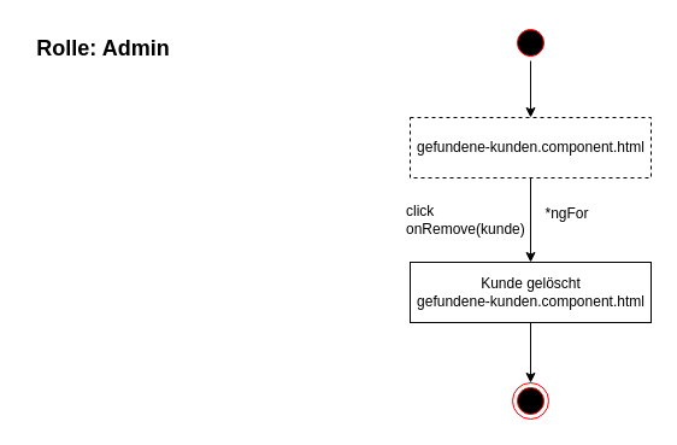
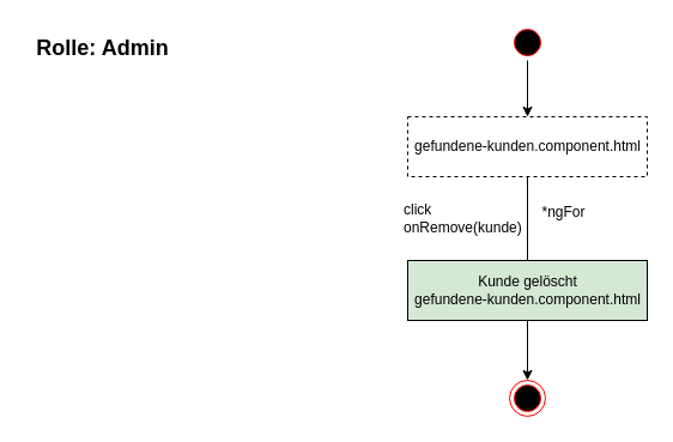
  <mxCell id="0" />
  <mxCell id="1" parent="0" />
  <mxCell id="2" value="&lt;font style=&quot;font-size: 18px&quot;&gt;&lt;b&gt;Rolle: Admin&lt;/b&gt;&lt;/font&gt;" style="text;html=1;align=center;verticalAlign=middle;resizable=0;points=[];autosize=1;strokeColor=none;" parent="1" vertex="1"><mxGeometry x="20" y="30" width="130" height="20" as="geometry" /></mxCell>
  <mxCell id="3" style="edgeStyle=orthogonalEdgeStyle;rounded=0;orthogonalLoop=1;jettySize=auto;html=1;" parent="1" source="4" target="6" edge="1"><mxGeometry relative="1" as="geometry" /></mxCell>
  <mxCell id="4" value="" style="ellipse;html=1;shape=startState;fillColor=#000000;strokeColor=#ff0000;" parent="1" vertex="1"><mxGeometry x="425" y="20" width="30" height="30" as="geometry" /></mxCell>
- <mxCell id="5" style="edgeStyle=orthogonalEdgeStyle;rounded=0;orthogonalLoop=1;jettySize=auto;html=1;" parent="1" source="6" target="8" edge="1"><mxGeometry relative="1" as="geometry" /></mxCell>
+ <mxCell id="5" style="edgeStyle=orthogonalEdgeStyle;rounded=0;orthogonalLoop=1;jettySize=auto;html=1;endArrow=none;" parent="1" source="6" target="8" edge="1"><mxGeometry relative="1" as="geometry" /></mxCell>
  <mxCell id="6" value="gefundene-kunden.component.html" style="html=1;dashed=1;" parent="1" vertex="1"><mxGeometry x="340" y="97" width="200" height="50" as="geometry" /></mxCell>
  <mxCell id="7" style="edgeStyle=orthogonalEdgeStyle;rounded=0;orthogonalLoop=1;jettySize=auto;html=1;" edge="1" parent="1" source="8" target="11"><mxGeometry relative="1" as="geometry" /></mxCell>
- <mxCell id="8" value="Kunde gelöscht&lt;br&gt;gefundene-kunden.component.html" style="html=1;" parent="1" vertex="1"><mxGeometry x="340" y="217" width="200" height="50" as="geometry" /></mxCell>
+ <mxCell id="8" value="Kunde gelöscht&lt;br&gt;gefundene-kunden.component.html" style="html=1;fillColor=#d5e8d4;" parent="1" vertex="1"><mxGeometry x="340" y="217" width="200" height="50" as="geometry" /></mxCell>
  <mxCell id="9" value="click&lt;br&gt;onRemove(kunde)" style="text;html=1;align=left;verticalAlign=middle;resizable=0;points=[];autosize=1;strokeColor=none;" parent="1" vertex="1"><mxGeometry x="335" y="167" width="110" height="30" as="geometry" /></mxCell>
  <mxCell id="10" value="*ngFor" style="text;html=1;align=center;verticalAlign=middle;resizable=0;points=[];autosize=1;strokeColor=none;" vertex="1" parent="1"><mxGeometry x="445" y="167" width="50" height="20" as="geometry" /></mxCell>
  <mxCell id="11" value="" style="ellipse;html=1;shape=endState;fillColor=#000000;strokeColor=#ff0000;" vertex="1" parent="1"><mxGeometry x="425" y="317" width="30" height="30" as="geometry" /></mxCell>
